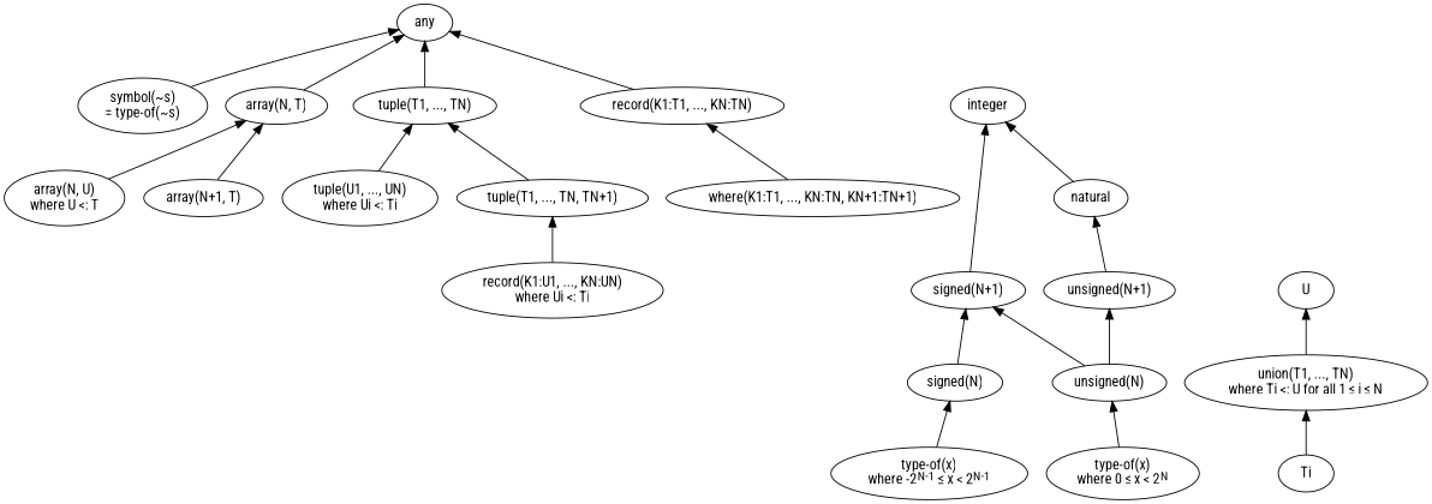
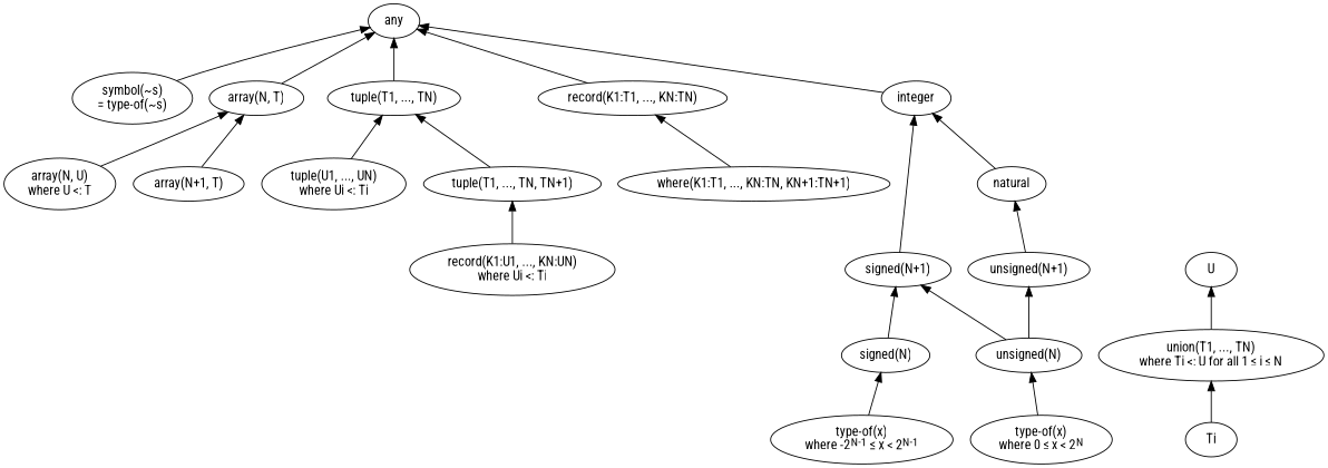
  digraph {
    fontname="Roboto Condensed"
    rankdir=BT
    node [fontname="Roboto Condensed"]
    edge [fontname="Roboto Condensed"]
    integer
    any
    natural
    "signed(N+1)"
    "signed(N)"
    "unsigned(N+1)"
    "unsigned(N)"
    n8 [label=<type-of(x)<br/>where 0 ≤ x &lt; 2<sup>N</sup>>]
    n9 [label=<type-of(x)<br/>where -2<sup>N-1</sup> ≤ x &lt; 2<sup>N-1</sup>>]
    "symbol(~s)\n= type-of(~s)"
    "array(N, T)"
    "array(N, U)\nwhere U <: T"
    "array(N+1, T)"
    "tuple(T1, ..., TN)"
    "tuple(U1, ..., UN)\nwhere Ui <: Ti"
    "tuple(T1, ..., TN, TN+1)"
    "record(K1:T1, ..., KN:TN)"
    "record(K1:U1, ..., KN:UN)\nwhere Ui <: Ti"
    n19 [label="where(K1:T1, ..., KN:TN, KN+1:TN+1)"]
    Ti
    "union(T1, ..., TN)\nwhere Ti <: U for all 1 ≤ i ≤ N"
    U
+   integer -> any
    natural -> integer
    "signed(N+1)" -> integer
    "signed(N)" -> "signed(N+1)"
    "unsigned(N+1)" -> natural
    "unsigned(N)" -> "signed(N+1)"
    "unsigned(N)" -> "unsigned(N+1)"
    n8 -> "unsigned(N)"
    n9 -> "signed(N)"
    "symbol(~s)\n= type-of(~s)" -> any
    "array(N, T)" -> any
    "array(N, U)\nwhere U <: T" -> "array(N, T)"
    "array(N+1, T)" -> "array(N, T)"
    "tuple(T1, ..., TN)" -> any
    "tuple(U1, ..., UN)\nwhere Ui <: Ti" -> "tuple(T1, ..., TN)"
    "tuple(T1, ..., TN, TN+1)" -> "tuple(T1, ..., TN)"
    "record(K1:T1, ..., KN:TN)" -> any
    "record(K1:U1, ..., KN:UN)\nwhere Ui <: Ti" -> "tuple(T1, ..., TN, TN+1)"
    n19 -> "record(K1:T1, ..., KN:TN)"
    Ti -> "union(T1, ..., TN)\nwhere Ti <: U for all 1 ≤ i ≤ N"
    "union(T1, ..., TN)\nwhere Ti <: U for all 1 ≤ i ≤ N" -> U
  }
